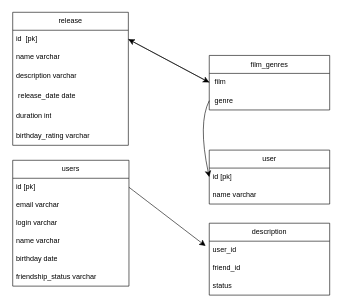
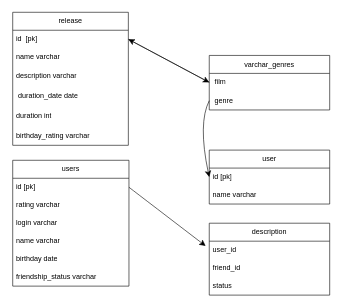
  <mxCell id="0" />
  <mxCell id="1" parent="0" />
  <mxCell id="2" value="users" style="swimlane;fontStyle=0;childLayout=stackLayout;horizontal=1;startSize=30;horizontalStack=0;resizeParent=1;resizeParentMax=0;resizeLast=0;collapsible=1;marginBottom=0;whiteSpace=wrap;html=1;" vertex="1" parent="1"><mxGeometry x="20" y="267" width="194" height="210" as="geometry" /></mxCell>
  <mxCell id="3" style="edgeStyle=none;curved=1;rounded=0;orthogonalLoop=1;jettySize=auto;html=1;exitX=1;exitY=0.5;exitDx=0;exitDy=0;fontSize=12;startSize=8;endSize=8;" edge="1" parent="2" source="4"><mxGeometry relative="1" as="geometry"><mxPoint x="322" y="143" as="targetPoint" /></mxGeometry></mxCell>
  <mxCell id="4" value="id [pk]" style="text;strokeColor=none;fillColor=none;align=left;verticalAlign=middle;spacingLeft=4;spacingRight=4;overflow=hidden;points=[[0,0.5],[1,0.5]];portConstraint=eastwest;rotatable=0;whiteSpace=wrap;html=1;" vertex="1" parent="2"><mxGeometry y="30" width="194" height="30" as="geometry" /></mxCell>
- <mxCell id="5" value="email varchar" style="text;strokeColor=none;fillColor=none;align=left;verticalAlign=middle;spacingLeft=4;spacingRight=4;overflow=hidden;points=[[0,0.5],[1,0.5]];portConstraint=eastwest;rotatable=0;whiteSpace=wrap;html=1;" vertex="1" parent="2"><mxGeometry y="60" width="194" height="30" as="geometry" /></mxCell>
+ <mxCell id="5" value="rating varchar" style="text;strokeColor=none;fillColor=none;align=left;verticalAlign=middle;spacingLeft=4;spacingRight=4;overflow=hidden;points=[[0,0.5],[1,0.5]];portConstraint=eastwest;rotatable=0;whiteSpace=wrap;html=1;" vertex="1" parent="2"><mxGeometry y="60" width="194" height="30" as="geometry" /></mxCell>
  <mxCell id="6" value="login varchar" style="text;strokeColor=none;fillColor=none;align=left;verticalAlign=middle;spacingLeft=4;spacingRight=4;overflow=hidden;points=[[0,0.5],[1,0.5]];portConstraint=eastwest;rotatable=0;whiteSpace=wrap;html=1;" vertex="1" parent="2"><mxGeometry y="90" width="194" height="30" as="geometry" /></mxCell>
  <mxCell id="7" value="name varchar" style="text;strokeColor=none;fillColor=none;align=left;verticalAlign=middle;spacingLeft=4;spacingRight=4;overflow=hidden;points=[[0,0.5],[1,0.5]];portConstraint=eastwest;rotatable=0;whiteSpace=wrap;html=1;" vertex="1" parent="2"><mxGeometry y="120" width="194" height="30" as="geometry" /></mxCell>
  <mxCell id="8" value="birthday date" style="text;strokeColor=none;fillColor=none;align=left;verticalAlign=middle;spacingLeft=4;spacingRight=4;overflow=hidden;points=[[0,0.5],[1,0.5]];portConstraint=eastwest;rotatable=0;whiteSpace=wrap;html=1;" vertex="1" parent="2"><mxGeometry y="150" width="194" height="30" as="geometry" /></mxCell>
  <mxCell id="9" value="friendship_status varchar" style="text;strokeColor=none;fillColor=none;align=left;verticalAlign=middle;spacingLeft=4;spacingRight=4;overflow=hidden;points=[[0,0.5],[1,0.5]];portConstraint=eastwest;rotatable=0;whiteSpace=wrap;html=1;" vertex="1" parent="2"><mxGeometry y="180" width="194" height="30" as="geometry" /></mxCell>
  <mxCell id="10" value="release" style="swimlane;fontStyle=0;childLayout=stackLayout;horizontal=1;startSize=30;horizontalStack=0;resizeParent=1;resizeParentMax=0;resizeLast=0;collapsible=1;marginBottom=0;whiteSpace=wrap;html=1;" vertex="1" parent="1"><mxGeometry x="20" y="20" width="193" height="222" as="geometry" /></mxCell>
  <mxCell id="11" value="id&amp;nbsp; [pk]" style="text;strokeColor=none;fillColor=none;align=left;verticalAlign=middle;spacingLeft=4;spacingRight=4;overflow=hidden;points=[[0,0.5],[1,0.5]];portConstraint=eastwest;rotatable=0;whiteSpace=wrap;html=1;" vertex="1" parent="10"><mxGeometry y="30" width="193" height="30" as="geometry" /></mxCell>
  <mxCell id="12" value="name varchar" style="text;strokeColor=none;fillColor=none;align=left;verticalAlign=middle;spacingLeft=4;spacingRight=4;overflow=hidden;points=[[0,0.5],[1,0.5]];portConstraint=eastwest;rotatable=0;whiteSpace=wrap;html=1;" vertex="1" parent="10"><mxGeometry y="60" width="193" height="30" as="geometry" /></mxCell>
  <mxCell id="13" value="description varchar" style="text;strokeColor=none;fillColor=none;align=left;verticalAlign=middle;spacingLeft=4;spacingRight=4;overflow=hidden;points=[[0,0.5],[1,0.5]];portConstraint=eastwest;rotatable=0;whiteSpace=wrap;html=1;" vertex="1" parent="10"><mxGeometry y="90" width="193" height="33" as="geometry" /></mxCell>
- <mxCell id="14" value="&amp;nbsp;release_date date" style="text;strokeColor=none;fillColor=none;align=left;verticalAlign=middle;spacingLeft=4;spacingRight=4;overflow=hidden;points=[[0,0.5],[1,0.5]];portConstraint=eastwest;rotatable=0;whiteSpace=wrap;html=1;" vertex="1" parent="10"><mxGeometry y="123" width="193" height="33" as="geometry" /></mxCell>
+ <mxCell id="14" value="&amp;nbsp;duration_date date" style="text;strokeColor=none;fillColor=none;align=left;verticalAlign=middle;spacingLeft=4;spacingRight=4;overflow=hidden;points=[[0,0.5],[1,0.5]];portConstraint=eastwest;rotatable=0;whiteSpace=wrap;html=1;" vertex="1" parent="10"><mxGeometry y="123" width="193" height="33" as="geometry" /></mxCell>
  <mxCell id="15" value="duration int" style="text;strokeColor=none;fillColor=none;align=left;verticalAlign=middle;spacingLeft=4;spacingRight=4;overflow=hidden;points=[[0,0.5],[1,0.5]];portConstraint=eastwest;rotatable=0;whiteSpace=wrap;html=1;" vertex="1" parent="10"><mxGeometry y="156" width="193" height="33" as="geometry" /></mxCell>
  <mxCell id="16" value="birthday_rating varchar" style="text;strokeColor=none;fillColor=none;align=left;verticalAlign=middle;spacingLeft=4;spacingRight=4;overflow=hidden;points=[[0,0.5],[1,0.5]];portConstraint=eastwest;rotatable=0;whiteSpace=wrap;html=1;" vertex="1" parent="10"><mxGeometry y="189" width="193" height="33" as="geometry" /></mxCell>
  <mxCell id="17" value="user" style="swimlane;fontStyle=0;childLayout=stackLayout;horizontal=1;startSize=30;horizontalStack=0;resizeParent=1;resizeParentMax=0;resizeLast=0;collapsible=1;marginBottom=0;whiteSpace=wrap;html=1;" vertex="1" parent="1"><mxGeometry x="348" y="250" width="201" height="90" as="geometry" /></mxCell>
  <mxCell id="18" value="id [pk]" style="text;strokeColor=none;fillColor=none;align=left;verticalAlign=middle;spacingLeft=4;spacingRight=4;overflow=hidden;points=[[0,0.5],[1,0.5]];portConstraint=eastwest;rotatable=0;whiteSpace=wrap;html=1;" vertex="1" parent="17"><mxGeometry y="30" width="201" height="30" as="geometry" /></mxCell>
  <mxCell id="19" value="name varchar" style="text;strokeColor=none;fillColor=none;align=left;verticalAlign=middle;spacingLeft=4;spacingRight=4;overflow=hidden;points=[[0,0.5],[1,0.5]];portConstraint=eastwest;rotatable=0;whiteSpace=wrap;html=1;" vertex="1" parent="17"><mxGeometry y="60" width="201" height="30" as="geometry" /></mxCell>
- <mxCell id="20" value="film_genres" style="swimlane;fontStyle=0;childLayout=stackLayout;horizontal=1;startSize=30;horizontalStack=0;resizeParent=1;resizeParentMax=0;resizeLast=0;collapsible=1;marginBottom=0;whiteSpace=wrap;html=1;" vertex="1" parent="1"><mxGeometry x="348" y="92" width="201" height="91" as="geometry" /></mxCell>
+ <mxCell id="20" value="varchar_genres" style="swimlane;fontStyle=0;childLayout=stackLayout;horizontal=1;startSize=30;horizontalStack=0;resizeParent=1;resizeParentMax=0;resizeLast=0;collapsible=1;marginBottom=0;whiteSpace=wrap;html=1;" vertex="1" parent="1"><mxGeometry x="348" y="92" width="201" height="91" as="geometry" /></mxCell>
  <mxCell id="21" value="&amp;nbsp;film" style="text;strokeColor=none;fillColor=none;align=left;verticalAlign=middle;spacingLeft=4;spacingRight=4;overflow=hidden;points=[[0,0.5],[1,0.5]];portConstraint=eastwest;rotatable=0;whiteSpace=wrap;html=1;" vertex="1" parent="20"><mxGeometry y="30" width="201" height="30" as="geometry" /></mxCell>
  <mxCell id="22" value="&amp;nbsp;genre" style="text;strokeColor=none;fillColor=none;align=left;verticalAlign=middle;spacingLeft=4;spacingRight=4;overflow=hidden;points=[[0,0.5],[1,0.5]];portConstraint=eastwest;rotatable=0;whiteSpace=wrap;html=1;" vertex="1" parent="20"><mxGeometry y="60" width="201" height="31" as="geometry" /></mxCell>
  <mxCell id="23" style="edgeStyle=none;curved=1;rounded=0;orthogonalLoop=1;jettySize=auto;html=1;exitX=0;exitY=0.5;exitDx=0;exitDy=0;entryX=1;entryY=0.5;entryDx=0;entryDy=0;fontSize=12;startSize=8;endSize=8;" edge="1" parent="1" source="21" target="11"><mxGeometry relative="1" as="geometry" /></mxCell>
  <mxCell id="24" style="edgeStyle=none;curved=1;rounded=0;orthogonalLoop=1;jettySize=auto;html=1;exitX=1;exitY=0.5;exitDx=0;exitDy=0;entryX=0;entryY=0.5;entryDx=0;entryDy=0;fontSize=12;startSize=8;endSize=8;" edge="1" parent="1" source="11" target="21"><mxGeometry relative="1" as="geometry" /></mxCell>
  <mxCell id="25" style="edgeStyle=none;curved=1;rounded=0;orthogonalLoop=1;jettySize=auto;html=1;exitX=0;exitY=0.5;exitDx=0;exitDy=0;entryX=0;entryY=0.5;entryDx=0;entryDy=0;fontSize=12;startSize=8;endSize=8;" edge="1" parent="1" source="22" target="18"><mxGeometry relative="1" as="geometry"><Array as="points"><mxPoint x="329" y="205" /></Array></mxGeometry></mxCell>
  <mxCell id="26" value="description" style="swimlane;fontStyle=0;childLayout=stackLayout;horizontal=1;startSize=30;horizontalStack=0;resizeParent=1;resizeParentMax=0;resizeLast=0;collapsible=1;marginBottom=0;whiteSpace=wrap;html=1;" vertex="1" parent="1"><mxGeometry x="348" y="372" width="201" height="120" as="geometry" /></mxCell>
  <mxCell id="27" value="user_id" style="text;strokeColor=none;fillColor=none;align=left;verticalAlign=middle;spacingLeft=4;spacingRight=4;overflow=hidden;points=[[0,0.5],[1,0.5]];portConstraint=eastwest;rotatable=0;whiteSpace=wrap;html=1;" vertex="1" parent="26"><mxGeometry y="30" width="201" height="30" as="geometry" /></mxCell>
  <mxCell id="28" value="friend_id&amp;nbsp;" style="text;strokeColor=none;fillColor=none;align=left;verticalAlign=middle;spacingLeft=4;spacingRight=4;overflow=hidden;points=[[0,0.5],[1,0.5]];portConstraint=eastwest;rotatable=0;whiteSpace=wrap;html=1;" vertex="1" parent="26"><mxGeometry y="60" width="201" height="30" as="geometry" /></mxCell>
  <mxCell id="29" value="status" style="text;strokeColor=none;fillColor=none;align=left;verticalAlign=middle;spacingLeft=4;spacingRight=4;overflow=hidden;points=[[0,0.5],[1,0.5]];portConstraint=eastwest;rotatable=0;whiteSpace=wrap;html=1;" vertex="1" parent="26"><mxGeometry y="90" width="201" height="30" as="geometry" /></mxCell>
